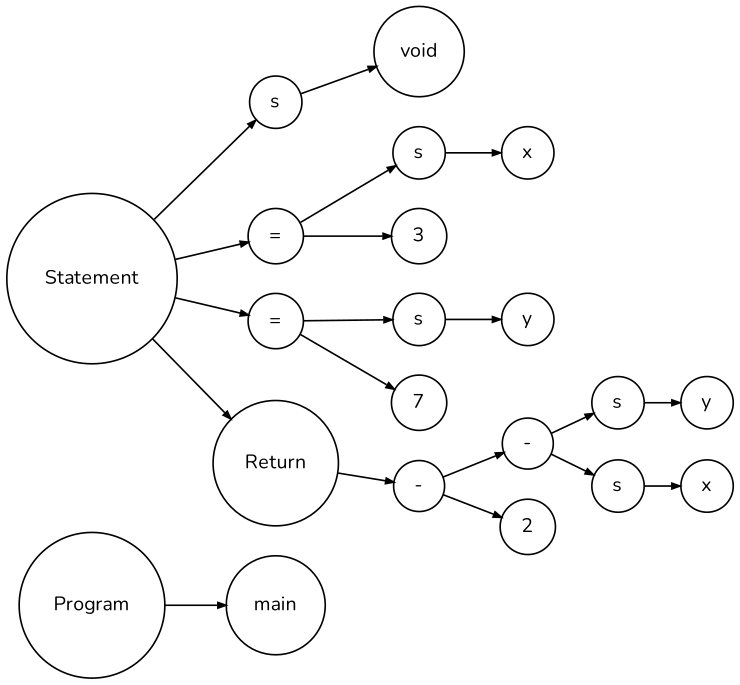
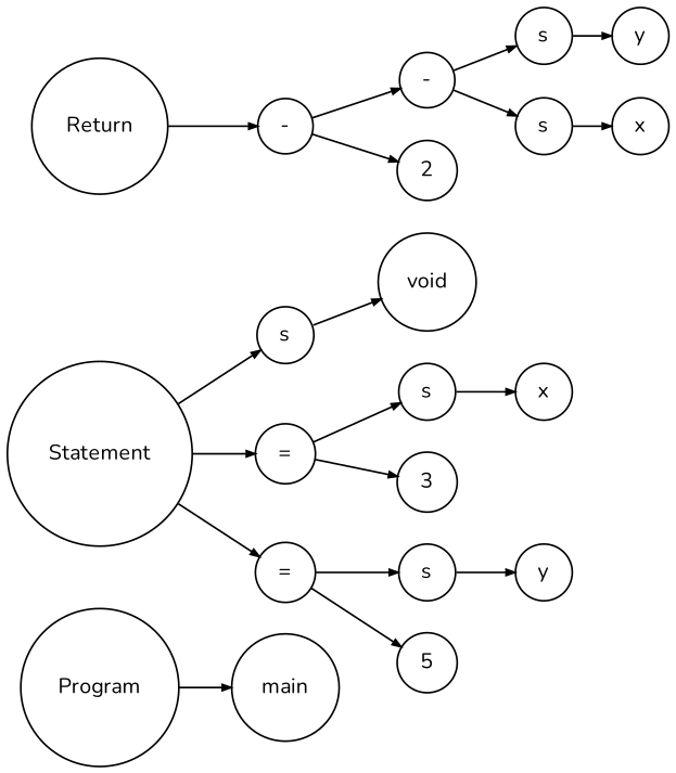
  digraph {
    fontname=Nunito
    rankdir=LR
    ranksep=.3
    node [fontname=Nunito fontsize=12 shape=circle]
    edge [arrowsize=.5 fontname=Nunito]
    n1 [height=.1 label=Program]
    n2 [height=.1 label=main]
    n3 [height=.1 label=Statement]
    n4 [height=.1 label=s]
    n5 [height=.1 label="="]
    n6 [height=.1 label="="]
    n7 [height=.1 label=Return]
    n8 [height=.1 label=void]
    n9 [height=.1 label=s]
    n10 [height=.1 label=3]
    n11 [height=.1 label=s]
-   n12 [height=.1 label=7]
+   n12 [height=.1 label=5]
    n13 [height=.1 label="-"]
    n14 [height=.1 label=x]
    n15 [height=.1 label=y]
    n16 [height=.1 label="-"]
    n17 [height=.1 label=2]
    n18 [height=.1 label=s]
    n19 [height=.1 label=s]
    n20 [height=.1 label=y]
    n21 [height=.1 label=x]
    n1 -> n2
    n3 -> n4
    n3 -> n5
    n3 -> n6
-   n3 -> n7
    n4 -> n8
    n5 -> n9
    n5 -> n10
    n6 -> n11
    n6 -> n12
    n7 -> n13
    n9 -> n14
    n11 -> n15
    n13 -> n16
    n13 -> n17
    n16 -> n18
    n16 -> n19
    n18 -> n20
    n19 -> n21
  }
